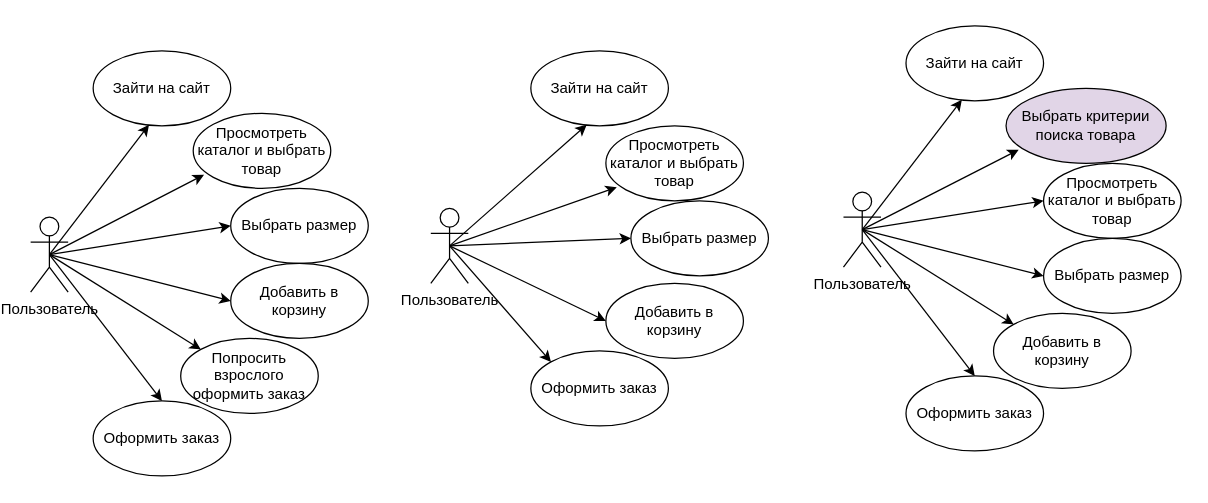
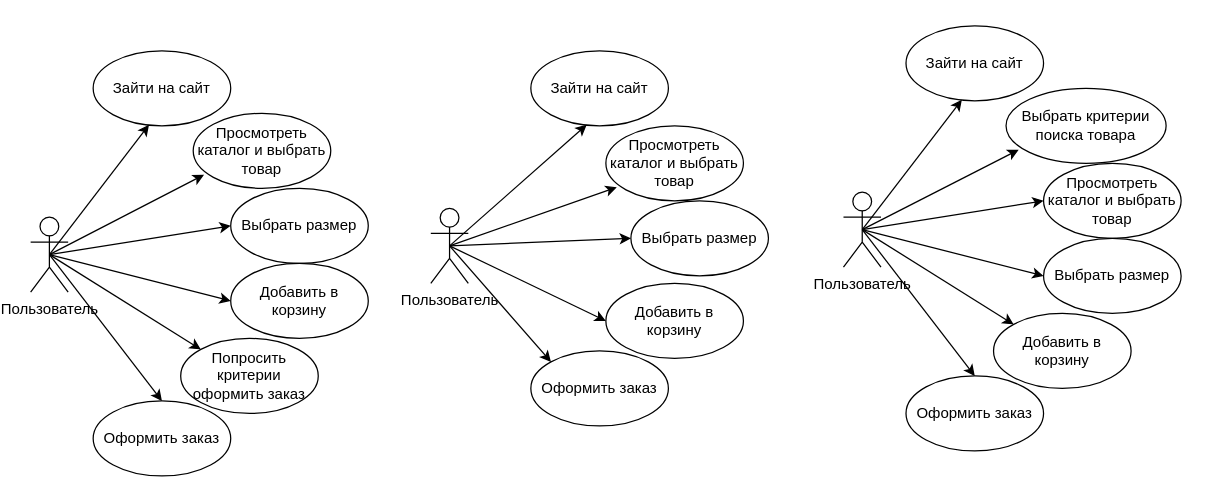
  <mxCell id="0" />
  <mxCell id="1" parent="0" />
  <mxCell id="2" value="Пользователь" style="shape=umlActor;verticalLabelPosition=bottom;verticalAlign=top;html=1;outlineConnect=0;" parent="1" vertex="1"><mxGeometry x="20" y="173" width="30" height="60" as="geometry" /></mxCell>
  <mxCell id="3" value="Зайти на сайт" style="ellipse;whiteSpace=wrap;html=1;" parent="1" vertex="1"><mxGeometry x="70" y="40" width="110" height="60" as="geometry" /></mxCell>
  <mxCell id="4" value="Просмотреть каталог и выбрать товар" style="ellipse;whiteSpace=wrap;html=1;" parent="1" vertex="1"><mxGeometry x="150" y="90" width="110" height="60" as="geometry" /></mxCell>
  <mxCell id="5" value="Выбрать размер" style="ellipse;whiteSpace=wrap;html=1;" parent="1" vertex="1"><mxGeometry x="180" y="150" width="110" height="60" as="geometry" /></mxCell>
  <mxCell id="6" value="Добавить в корзину" style="ellipse;whiteSpace=wrap;html=1;" parent="1" vertex="1"><mxGeometry x="180" y="210" width="110" height="60" as="geometry" /></mxCell>
- <mxCell id="7" value="Попросить взрослого оформить заказ" style="ellipse;whiteSpace=wrap;html=1;" parent="1" vertex="1"><mxGeometry x="140" y="270" width="110" height="60" as="geometry" /></mxCell>
+ <mxCell id="7" value="Попросить критерии оформить заказ" style="ellipse;whiteSpace=wrap;html=1;" parent="1" vertex="1"><mxGeometry x="140" y="270" width="110" height="60" as="geometry" /></mxCell>
  <mxCell id="8" value="Оформить заказ" style="ellipse;whiteSpace=wrap;html=1;" parent="1" vertex="1"><mxGeometry x="70" y="320" width="110" height="60" as="geometry" /></mxCell>
  <mxCell id="9" value="" style="endArrow=classic;html=1;rounded=0;exitX=0.5;exitY=0.5;exitDx=0;exitDy=0;exitPerimeter=0;entryX=0.406;entryY=0.986;entryDx=0;entryDy=0;entryPerimeter=0;" parent="1" source="2" target="3" edge="1"><mxGeometry width="50" height="50" relative="1" as="geometry"><mxPoint x="90" y="160" as="sourcePoint" /><mxPoint x="140" y="110" as="targetPoint" /></mxGeometry></mxCell>
  <mxCell id="10" value="" style="endArrow=classic;html=1;rounded=0;entryX=0.079;entryY=0.819;entryDx=0;entryDy=0;entryPerimeter=0;exitX=0.5;exitY=0.5;exitDx=0;exitDy=0;exitPerimeter=0;" parent="1" source="2" target="4" edge="1"><mxGeometry width="50" height="50" relative="1" as="geometry"><mxPoint x="90" y="160" as="sourcePoint" /><mxPoint x="140" y="110" as="targetPoint" /></mxGeometry></mxCell>
  <mxCell id="11" value="" style="endArrow=classic;html=1;rounded=0;exitX=0.5;exitY=0.5;exitDx=0;exitDy=0;exitPerimeter=0;entryX=0;entryY=0.5;entryDx=0;entryDy=0;" parent="1" source="2" target="5" edge="1"><mxGeometry width="50" height="50" relative="1" as="geometry"><mxPoint x="40" y="210" as="sourcePoint" /><mxPoint x="140" y="110" as="targetPoint" /></mxGeometry></mxCell>
  <mxCell id="12" value="" style="endArrow=classic;html=1;rounded=0;entryX=0;entryY=0.5;entryDx=0;entryDy=0;exitX=0.5;exitY=0.5;exitDx=0;exitDy=0;exitPerimeter=0;" parent="1" source="2" target="6" edge="1"><mxGeometry width="50" height="50" relative="1" as="geometry"><mxPoint x="90" y="160" as="sourcePoint" /><mxPoint x="140" y="110" as="targetPoint" /></mxGeometry></mxCell>
  <mxCell id="13" value="" style="endArrow=classic;html=1;rounded=0;entryX=0;entryY=0;entryDx=0;entryDy=0;exitX=0.5;exitY=0.5;exitDx=0;exitDy=0;exitPerimeter=0;" parent="1" source="2" target="7" edge="1"><mxGeometry width="50" height="50" relative="1" as="geometry"><mxPoint x="90" y="160" as="sourcePoint" /><mxPoint x="140" y="110" as="targetPoint" /></mxGeometry></mxCell>
  <mxCell id="14" value="" style="endArrow=classic;html=1;rounded=0;entryX=0.5;entryY=0;entryDx=0;entryDy=0;exitX=0.5;exitY=0.5;exitDx=0;exitDy=0;exitPerimeter=0;" parent="1" source="2" target="8" edge="1"><mxGeometry width="50" height="50" relative="1" as="geometry"><mxPoint x="90" y="160" as="sourcePoint" /><mxPoint x="140" y="110" as="targetPoint" /></mxGeometry></mxCell>
  <mxCell id="15" value="Пользователь" style="shape=umlActor;verticalLabelPosition=bottom;verticalAlign=top;html=1;outlineConnect=0;" parent="1" vertex="1"><mxGeometry x="340" y="166" width="30" height="60" as="geometry" /></mxCell>
  <mxCell id="16" value="Зайти на сайт" style="ellipse;whiteSpace=wrap;html=1;" parent="1" vertex="1"><mxGeometry x="420" y="40" width="110" height="60" as="geometry" /></mxCell>
  <mxCell id="17" value="Просмотреть каталог и выбрать товар" style="ellipse;whiteSpace=wrap;html=1;" parent="1" vertex="1"><mxGeometry x="480" y="100" width="110" height="60" as="geometry" /></mxCell>
  <mxCell id="18" value="Выбрать размер" style="ellipse;whiteSpace=wrap;html=1;" parent="1" vertex="1"><mxGeometry x="500" y="160" width="110" height="60" as="geometry" /></mxCell>
  <mxCell id="19" value="Добавить в корзину" style="ellipse;whiteSpace=wrap;html=1;" parent="1" vertex="1"><mxGeometry x="480" y="226" width="110" height="60" as="geometry" /></mxCell>
  <mxCell id="20" value="Оформить заказ" style="ellipse;whiteSpace=wrap;html=1;" parent="1" vertex="1"><mxGeometry x="420" y="280" width="110" height="60" as="geometry" /></mxCell>
  <mxCell id="21" value="" style="endArrow=classic;html=1;rounded=0;exitX=0.5;exitY=0.5;exitDx=0;exitDy=0;exitPerimeter=0;entryX=0.406;entryY=0.986;entryDx=0;entryDy=0;entryPerimeter=0;" parent="1" source="15" target="16" edge="1"><mxGeometry width="50" height="50" relative="1" as="geometry"><mxPoint x="410" y="153" as="sourcePoint" /><mxPoint x="460" y="103" as="targetPoint" /></mxGeometry></mxCell>
  <mxCell id="22" value="" style="endArrow=classic;html=1;rounded=0;entryX=0.079;entryY=0.819;entryDx=0;entryDy=0;entryPerimeter=0;exitX=0.5;exitY=0.5;exitDx=0;exitDy=0;exitPerimeter=0;" parent="1" source="15" target="17" edge="1"><mxGeometry width="50" height="50" relative="1" as="geometry"><mxPoint x="410" y="153" as="sourcePoint" /><mxPoint x="460" y="103" as="targetPoint" /></mxGeometry></mxCell>
  <mxCell id="23" value="" style="endArrow=classic;html=1;rounded=0;exitX=0.5;exitY=0.5;exitDx=0;exitDy=0;exitPerimeter=0;entryX=0;entryY=0.5;entryDx=0;entryDy=0;" parent="1" source="15" target="18" edge="1"><mxGeometry width="50" height="50" relative="1" as="geometry"><mxPoint x="360" y="203" as="sourcePoint" /><mxPoint x="460" y="103" as="targetPoint" /></mxGeometry></mxCell>
  <mxCell id="24" value="" style="endArrow=classic;html=1;rounded=0;entryX=0;entryY=0.5;entryDx=0;entryDy=0;exitX=0.5;exitY=0.5;exitDx=0;exitDy=0;exitPerimeter=0;" parent="1" source="15" target="19" edge="1"><mxGeometry width="50" height="50" relative="1" as="geometry"><mxPoint x="410" y="153" as="sourcePoint" /><mxPoint x="460" y="103" as="targetPoint" /></mxGeometry></mxCell>
  <mxCell id="25" value="" style="endArrow=classic;html=1;rounded=0;entryX=0;entryY=0;entryDx=0;entryDy=0;exitX=0.5;exitY=0.5;exitDx=0;exitDy=0;exitPerimeter=0;" parent="1" source="15" target="20" edge="1"><mxGeometry width="50" height="50" relative="1" as="geometry"><mxPoint x="410" y="153" as="sourcePoint" /><mxPoint x="460" y="103" as="targetPoint" /></mxGeometry></mxCell>
  <mxCell id="26" value="Пользователь" style="shape=umlActor;verticalLabelPosition=bottom;verticalAlign=top;html=1;outlineConnect=0;" parent="1" vertex="1"><mxGeometry x="670" y="153" width="30" height="60" as="geometry" /></mxCell>
  <mxCell id="27" value="Зайти на сайт" style="ellipse;whiteSpace=wrap;html=1;" parent="1" vertex="1"><mxGeometry x="720" y="20" width="110" height="60" as="geometry" /></mxCell>
- <mxCell id="28" value="Выбрать критерии&lt;div&gt;поиска товара&lt;/div&gt;" style="ellipse;whiteSpace=wrap;html=1;fillColor=#e1d5e7;" parent="1" vertex="1"><mxGeometry x="800" y="70" width="128" height="60" as="geometry" /></mxCell>
+ <mxCell id="28" value="Выбрать критерии&lt;div&gt;поиска товара&lt;/div&gt;" style="ellipse;whiteSpace=wrap;html=1;" parent="1" vertex="1"><mxGeometry x="800" y="70" width="128" height="60" as="geometry" /></mxCell>
  <mxCell id="29" value="Просмотреть каталог и выбрать товар" style="ellipse;whiteSpace=wrap;html=1;" parent="1" vertex="1"><mxGeometry x="830" y="130" width="110" height="60" as="geometry" /></mxCell>
  <mxCell id="30" value="Выбрать размер" style="ellipse;whiteSpace=wrap;html=1;" parent="1" vertex="1"><mxGeometry x="830" y="190" width="110" height="60" as="geometry" /></mxCell>
  <mxCell id="31" value="Добавить в корзину" style="ellipse;whiteSpace=wrap;html=1;" parent="1" vertex="1"><mxGeometry x="790" y="250" width="110" height="60" as="geometry" /></mxCell>
  <mxCell id="32" value="Оформить заказ" style="ellipse;whiteSpace=wrap;html=1;" parent="1" vertex="1"><mxGeometry x="720" y="300" width="110" height="60" as="geometry" /></mxCell>
  <mxCell id="33" value="" style="endArrow=classic;html=1;rounded=0;exitX=0.5;exitY=0.5;exitDx=0;exitDy=0;exitPerimeter=0;entryX=0.406;entryY=0.986;entryDx=0;entryDy=0;entryPerimeter=0;" parent="1" source="26" target="27" edge="1"><mxGeometry width="50" height="50" relative="1" as="geometry"><mxPoint x="740" y="140" as="sourcePoint" /><mxPoint x="790" y="90" as="targetPoint" /></mxGeometry></mxCell>
  <mxCell id="34" value="" style="endArrow=classic;html=1;rounded=0;entryX=0.079;entryY=0.819;entryDx=0;entryDy=0;entryPerimeter=0;exitX=0.5;exitY=0.5;exitDx=0;exitDy=0;exitPerimeter=0;" parent="1" source="26" target="28" edge="1"><mxGeometry width="50" height="50" relative="1" as="geometry"><mxPoint x="740" y="140" as="sourcePoint" /><mxPoint x="790" y="90" as="targetPoint" /></mxGeometry></mxCell>
  <mxCell id="35" value="" style="endArrow=classic;html=1;rounded=0;exitX=0.5;exitY=0.5;exitDx=0;exitDy=0;exitPerimeter=0;entryX=0;entryY=0.5;entryDx=0;entryDy=0;" parent="1" source="26" target="29" edge="1"><mxGeometry width="50" height="50" relative="1" as="geometry"><mxPoint x="690" y="190" as="sourcePoint" /><mxPoint x="790" y="90" as="targetPoint" /></mxGeometry></mxCell>
  <mxCell id="36" value="" style="endArrow=classic;html=1;rounded=0;entryX=0;entryY=0.5;entryDx=0;entryDy=0;exitX=0.5;exitY=0.5;exitDx=0;exitDy=0;exitPerimeter=0;" parent="1" source="26" target="30" edge="1"><mxGeometry width="50" height="50" relative="1" as="geometry"><mxPoint x="740" y="140" as="sourcePoint" /><mxPoint x="790" y="90" as="targetPoint" /></mxGeometry></mxCell>
  <mxCell id="37" value="" style="endArrow=classic;html=1;rounded=0;entryX=0;entryY=0;entryDx=0;entryDy=0;exitX=0.5;exitY=0.5;exitDx=0;exitDy=0;exitPerimeter=0;" parent="1" source="26" target="31" edge="1"><mxGeometry width="50" height="50" relative="1" as="geometry"><mxPoint x="740" y="140" as="sourcePoint" /><mxPoint x="790" y="90" as="targetPoint" /></mxGeometry></mxCell>
  <mxCell id="38" value="" style="endArrow=classic;html=1;rounded=0;entryX=0.5;entryY=0;entryDx=0;entryDy=0;exitX=0.5;exitY=0.5;exitDx=0;exitDy=0;exitPerimeter=0;" parent="1" source="26" target="32" edge="1"><mxGeometry width="50" height="50" relative="1" as="geometry"><mxPoint x="740" y="140" as="sourcePoint" /><mxPoint x="790" y="90" as="targetPoint" /></mxGeometry></mxCell>
